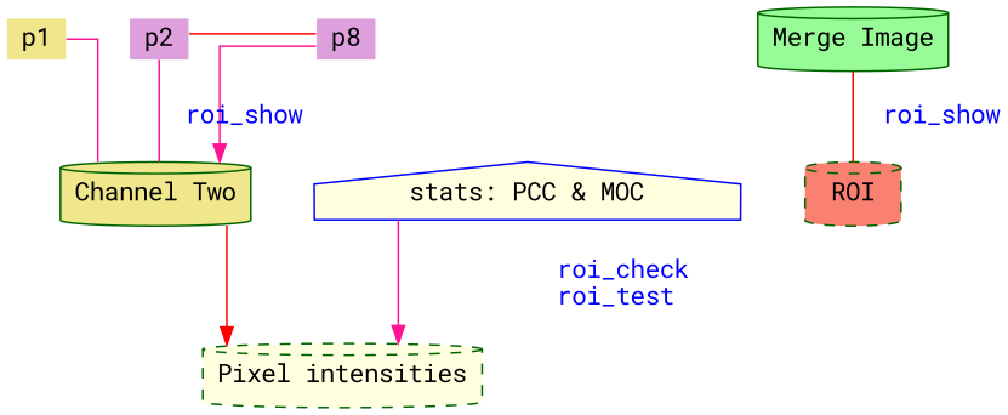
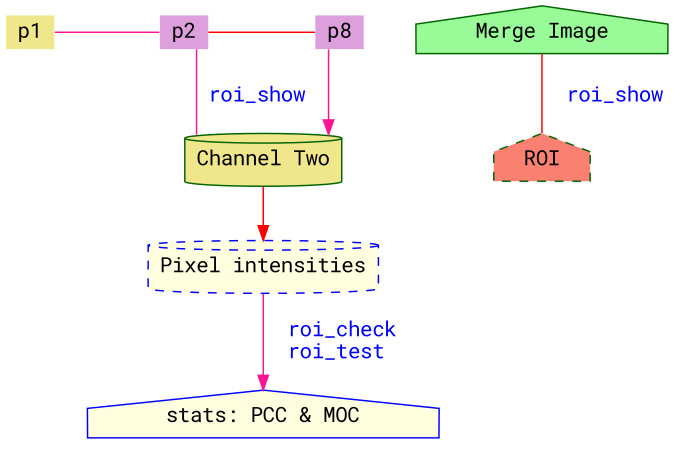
  digraph {
    fontname="Roboto Mono"
    nodesep=.5
    splines=ortho
    node [color=darkgreen fillcolor=khaki fontname="Roboto Mono" shape=none style=filled]
    edge [color=deeppink dir=none fontname="Roboto Mono"]
    p1 [color=blue height=0 width=0]
    p2 [color=blue fillcolor=plum height=0 width=0]
    n3 [fillcolor=plum height=0 label=p8 width=0]
    n4 [label="Channel Two" shape=cylinder]
-   n5 [fillcolor=palegreen label="Merge Image" shape=cylinder]
-   n6 [fillcolor=salmon label=ROI shape=cylinder style="dashed,filled"]
-   n7 [fillcolor=lightyellow label="Pixel intensities" shape=cylinder style="dashed,filled"]
+   n5 [fillcolor=palegreen label="Merge Image" shape=house]
+   n6 [fillcolor=salmon label=ROI shape=house style="dashed,filled"]
+   n7 [color=blue fillcolor=lightyellow label="Pixel intensities" shape=cylinder style="dashed,filled"]
    n8 [color=blue fillcolor=lightyellow label="stats: PCC & MOC" shape=house]
    subgraph sub_1 {
      rank=same
      p1
      p2
      n3
    }
-   p1 -> n4
+   p1 -> p2
    p2 -> n3 [color=red]
    n3 -> n4 [dir=""]
    n4 -> p2 [fontcolor=blue label="  roi_show"]
    n4 -> n7 [color=red dir=""]
    n5 -> n6 [color=red fontcolor=blue label="  roi_show"]
-   n8 -> n7 [fontcolor=blue label="  roi_check \l  roi_test \l" dir=""]
+   n7 -> n8 [fontcolor=blue label="  roi_check \l  roi_test \l" dir=""]
  }
